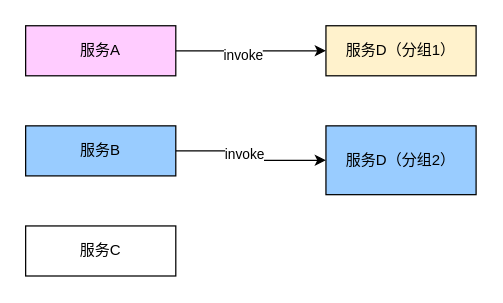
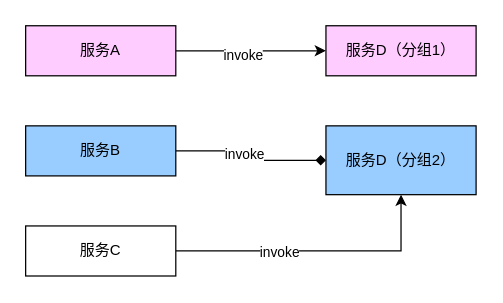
  <mxCell id="0" />
  <mxCell id="1" parent="0" />
  <mxCell id="2" style="edgeStyle=orthogonalEdgeStyle;rounded=0;orthogonalLoop=1;jettySize=auto;html=1;exitX=1;exitY=0.5;exitDx=0;exitDy=0;entryX=0;entryY=0.5;entryDx=0;entryDy=0;" edge="1" parent="1" source="4" target="11"><mxGeometry relative="1" as="geometry" /></mxCell>
  <mxCell id="3" value="invoke" style="edgeLabel;html=1;align=center;verticalAlign=middle;resizable=0;points=[];" vertex="1" connectable="0" parent="2"><mxGeometry x="-0.117" y="-3" relative="1" as="geometry"><mxPoint as="offset" /></mxGeometry></mxCell>
  <mxCell id="4" value="服务A" style="rounded=0;whiteSpace=wrap;html=1;fillColor=#FFCCFF;" vertex="1" parent="1"><mxGeometry x="20" y="20" width="120" height="40" as="geometry" /></mxCell>
- <mxCell id="5" style="edgeStyle=orthogonalEdgeStyle;rounded=0;orthogonalLoop=1;jettySize=auto;html=1;exitX=1;exitY=0.5;exitDx=0;exitDy=0;entryX=0;entryY=0.5;entryDx=0;entryDy=0;" edge="1" parent="1" source="7" target="12"><mxGeometry relative="1" as="geometry" /></mxCell>
+ <mxCell id="5" style="edgeStyle=orthogonalEdgeStyle;rounded=0;orthogonalLoop=1;jettySize=auto;html=1;exitX=1;exitY=0.5;exitDx=0;exitDy=0;entryX=0;entryY=0.5;entryDx=0;entryDy=0;endArrow=diamond;" edge="1" parent="1" source="7" target="12"><mxGeometry relative="1" as="geometry" /></mxCell>
  <mxCell id="6" value="invoke" style="edgeLabel;html=1;align=center;verticalAlign=middle;resizable=0;points=[];" vertex="1" connectable="0" parent="5"><mxGeometry x="-0.15" y="-2" relative="1" as="geometry"><mxPoint as="offset" /></mxGeometry></mxCell>
  <mxCell id="7" value="服务B" style="rounded=0;whiteSpace=wrap;html=1;fillColor=#99CCFF;" vertex="1" parent="1"><mxGeometry x="20" y="100" width="120" height="40" as="geometry" /></mxCell>
+ <mxCell id="8" style="edgeStyle=orthogonalEdgeStyle;rounded=0;orthogonalLoop=1;jettySize=auto;html=1;exitX=1;exitY=0.5;exitDx=0;exitDy=0;" edge="1" parent="1" source="10" target="12"><mxGeometry relative="1" as="geometry" /></mxCell>
+ <mxCell id="9" value="invoke" style="edgeLabel;html=1;align=center;verticalAlign=middle;resizable=0;points=[];" vertex="1" connectable="0" parent="8"><mxGeometry x="-0.275" relative="1" as="geometry"><mxPoint as="offset" /></mxGeometry></mxCell>
  <mxCell id="10" value="服务C" style="rounded=0;whiteSpace=wrap;html=1;fillColor=#ffffff;" vertex="1" parent="1"><mxGeometry x="20" y="180" width="120" height="40" as="geometry" /></mxCell>
- <mxCell id="11" value="服务D（分组1）" style="rounded=0;whiteSpace=wrap;html=1;fillColor=#fff2cc;" vertex="1" parent="1"><mxGeometry x="260" y="20" width="120" height="40" as="geometry" /></mxCell>
+ <mxCell id="11" value="服务D（分组1）" style="rounded=0;whiteSpace=wrap;html=1;fillColor=#FFCCFF;" vertex="1" parent="1"><mxGeometry x="260" y="20" width="120" height="40" as="geometry" /></mxCell>
  <mxCell id="12" value="服务D（分组2）" style="rounded=0;whiteSpace=wrap;html=1;fillColor=#99CCFF;" vertex="1" parent="1"><mxGeometry x="260" y="100" width="120" height="55" as="geometry" /></mxCell>
